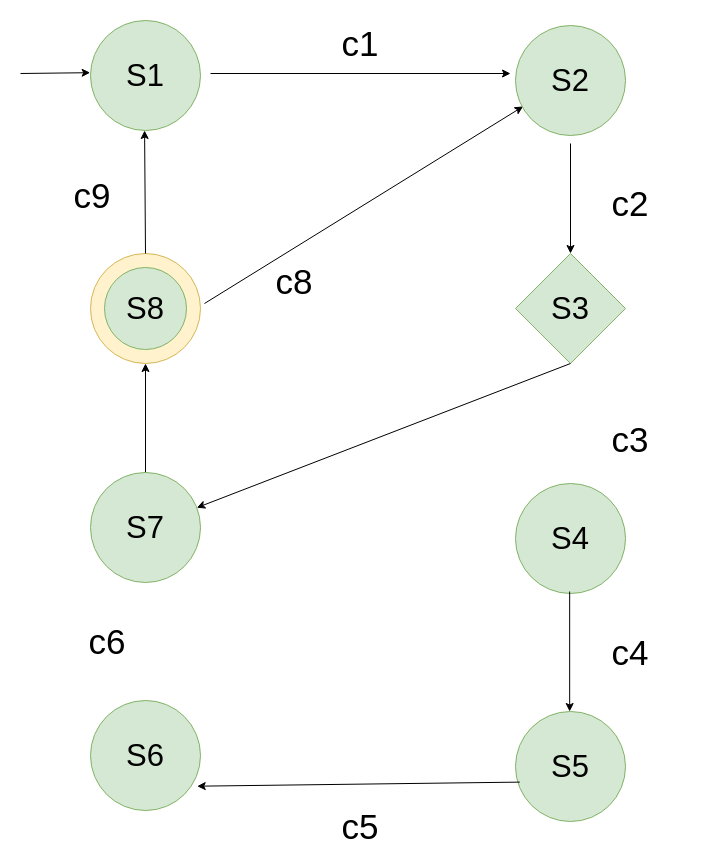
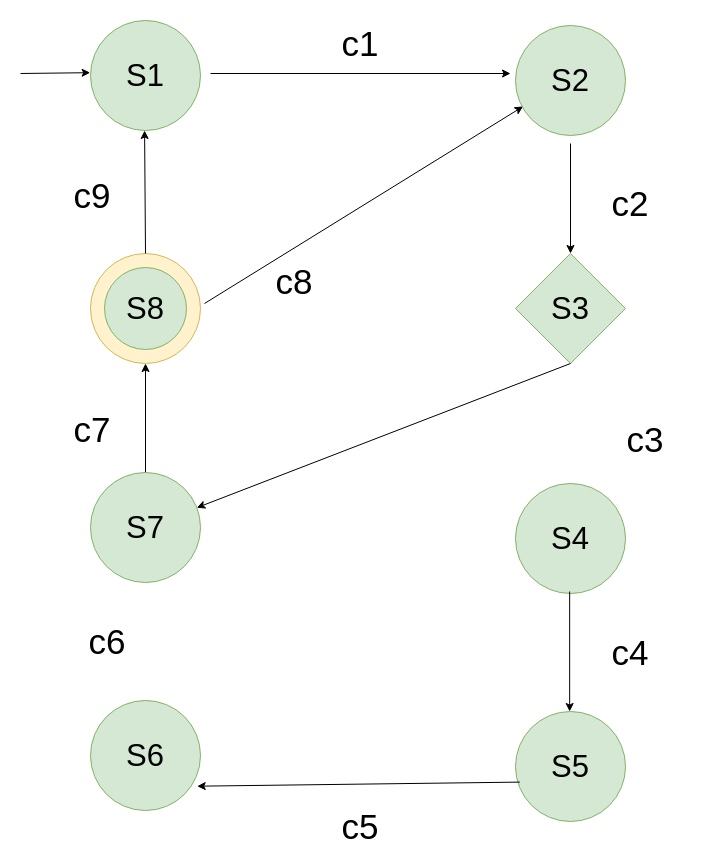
  <mxCell id="0" />
  <mxCell id="1" parent="0" />
  <mxCell id="2" value="" style="endArrow=classic;html=1;rounded=0;entryX=-0.003;entryY=0.447;entryDx=0;entryDy=0;entryPerimeter=0;" parent="1" edge="1"><mxGeometry width="50" height="50" relative="1" as="geometry"><mxPoint x="20" y="73" as="sourcePoint" /><mxPoint x="89.67" y="72.17" as="targetPoint" /></mxGeometry></mxCell>
  <mxCell id="3" value="" style="endArrow=classic;html=1;rounded=0;fontSize=31;" parent="1" edge="1"><mxGeometry width="50" height="50" relative="1" as="geometry"><mxPoint x="210" y="73" as="sourcePoint" /><mxPoint x="510" y="73" as="targetPoint" /></mxGeometry></mxCell>
  <mxCell id="4" value="S3" style="rhombus;whiteSpace=wrap;html=1;aspect=fixed;fontSize=31;fillColor=#d5e8d4;strokeColor=#82b366;" parent="1" vertex="1"><mxGeometry x="515" y="253" width="110" height="110" as="geometry" /></mxCell>
  <mxCell id="5" value="S4" style="ellipse;whiteSpace=wrap;html=1;aspect=fixed;fontSize=31;fillColor=#d5e8d4;strokeColor=#82b366;" parent="1" vertex="1"><mxGeometry x="515" y="483" width="110" height="110" as="geometry" /></mxCell>
  <mxCell id="6" value="" style="endArrow=classic;html=1;rounded=0;exitX=0.5;exitY=1;exitDx=0;exitDy=0;fontSize=31;" parent="1" source="4" target="17" edge="1"><mxGeometry width="50" height="50" relative="1" as="geometry"><mxPoint x="500" y="473" as="sourcePoint" /><mxPoint x="200" y="563" as="targetPoint" /></mxGeometry></mxCell>
  <mxCell id="7" value="" style="endArrow=classic;html=1;rounded=0;entryX=0.5;entryY=0;entryDx=0;entryDy=0;fontSize=31;" parent="1" target="4" edge="1"><mxGeometry width="50" height="50" relative="1" as="geometry"><mxPoint x="570" y="143" as="sourcePoint" /><mxPoint x="570" y="403" as="targetPoint" /></mxGeometry></mxCell>
  <mxCell id="8" value="S8" style="ellipse;whiteSpace=wrap;html=1;aspect=fixed;fontSize=31;fillColor=#fff2cc;strokeColor=#d6b656;" parent="1" vertex="1"><mxGeometry x="90" y="253" width="110" height="110" as="geometry" /></mxCell>
  <mxCell id="9" value="" style="endArrow=classic;html=1;rounded=0;fontSize=31;" parent="1" edge="1"><mxGeometry width="50" height="50" relative="1" as="geometry"><mxPoint x="204" y="303" as="sourcePoint" /><mxPoint x="522.627" y="105.943" as="targetPoint" /></mxGeometry></mxCell>
  <mxCell id="10" value="" style="endArrow=classic;html=1;rounded=0;entryX=0.5;entryY=1;entryDx=0;entryDy=0;fontSize=31;" parent="1" target="8" edge="1"><mxGeometry width="50" height="50" relative="1" as="geometry"><mxPoint x="145" y="473" as="sourcePoint" /><mxPoint x="140" y="383" as="targetPoint" /></mxGeometry></mxCell>
  <mxCell id="11" value="&lt;span style=&quot;font-size: 35px;&quot;&gt;c1&lt;/span&gt;" style="text;strokeColor=none;align=center;fillColor=none;html=1;verticalAlign=middle;whiteSpace=wrap;rounded=0;" parent="1" vertex="1"><mxGeometry x="310" y="23" width="100" height="40" as="geometry" /></mxCell>
  <mxCell id="12" value="&lt;font style=&quot;font-size: 35px;&quot;&gt;c2&lt;/font&gt;" style="text;strokeColor=none;align=center;fillColor=none;html=1;verticalAlign=middle;whiteSpace=wrap;rounded=0;" parent="1" vertex="1"><mxGeometry x="580" y="183" width="100" height="40" as="geometry" /></mxCell>
- <mxCell id="13" value="&lt;font style=&quot;font-size: 35px;&quot;&gt;c3&lt;/font&gt;" style="text;strokeColor=none;align=center;fillColor=none;html=1;verticalAlign=middle;whiteSpace=wrap;rounded=0;" parent="1" vertex="1"><mxGeometry x="580" y="419" width="100" height="40" as="geometry" /></mxCell>
+ <mxCell id="13" value="&lt;font style=&quot;font-size: 35px;&quot;&gt;c3&lt;/font&gt;" style="text;strokeColor=none;align=center;fillColor=none;html=1;verticalAlign=middle;whiteSpace=wrap;rounded=0;" parent="1" vertex="1"><mxGeometry x="595" y="419" width="100" height="40" as="geometry" /></mxCell>
+ <mxCell id="14" value="&lt;font style=&quot;font-size: 35px;&quot;&gt;c7&lt;/font&gt;" style="text;strokeColor=none;align=center;fillColor=none;html=1;verticalAlign=middle;whiteSpace=wrap;rounded=0;" parent="1" vertex="1"><mxGeometry x="42" y="409" width="100" height="40" as="geometry" /></mxCell>
  <mxCell id="15" value="S2" style="ellipse;whiteSpace=wrap;html=1;aspect=fixed;fontSize=31;fillColor=#d5e8d4;strokeColor=#82b366;" vertex="1" parent="1"><mxGeometry x="515" y="25" width="110" height="110" as="geometry" /></mxCell>
  <mxCell id="16" value="S1" style="ellipse;whiteSpace=wrap;html=1;aspect=fixed;fontSize=31;fillColor=#d5e8d4;strokeColor=#82b366;" vertex="1" parent="1"><mxGeometry x="90" y="20" width="110" height="110" as="geometry" /></mxCell>
  <mxCell id="17" value="S7" style="ellipse;whiteSpace=wrap;html=1;aspect=fixed;fontSize=31;fillColor=#d5e8d4;strokeColor=#82b366;" vertex="1" parent="1"><mxGeometry x="90" y="472" width="110" height="110" as="geometry" /></mxCell>
  <mxCell id="18" value="S5" style="ellipse;whiteSpace=wrap;html=1;aspect=fixed;fontSize=31;fillColor=#d5e8d4;strokeColor=#82b366;" vertex="1" parent="1"><mxGeometry x="515" y="711" width="110" height="110" as="geometry" /></mxCell>
  <mxCell id="19" value="" style="endArrow=classic;html=1;rounded=0;exitX=0.039;exitY=0.642;exitDx=0;exitDy=0;entryX=0.97;entryY=0.679;entryDx=0;entryDy=0;entryPerimeter=0;exitPerimeter=0;fontSize=31;" edge="1" parent="1" source="18"><mxGeometry width="50" height="50" relative="1" as="geometry"><mxPoint x="580" y="601" as="sourcePoint" /><mxPoint x="196.7" y="785.69" as="targetPoint" /></mxGeometry></mxCell>
  <mxCell id="20" value="&lt;font style=&quot;font-size: 35px;&quot;&gt;c5&lt;/font&gt;" style="text;strokeColor=none;align=center;fillColor=none;html=1;verticalAlign=middle;whiteSpace=wrap;rounded=0;" vertex="1" parent="1"><mxGeometry x="310" y="806" width="100" height="40" as="geometry" /></mxCell>
  <mxCell id="21" value="S6" style="ellipse;whiteSpace=wrap;html=1;aspect=fixed;fontSize=31;fillColor=#d5e8d4;strokeColor=#82b366;" vertex="1" parent="1"><mxGeometry x="90" y="700" width="110" height="110" as="geometry" /></mxCell>
  <mxCell id="22" value="" style="endArrow=classic;html=1;rounded=0;exitX=0.5;exitY=1;exitDx=0;exitDy=0;entryX=0.5;entryY=0;entryDx=0;entryDy=0;fontSize=31;" edge="1" parent="1"><mxGeometry width="50" height="50" relative="1" as="geometry"><mxPoint x="569.17" y="591" as="sourcePoint" /><mxPoint x="569.17" y="711" as="targetPoint" /></mxGeometry></mxCell>
  <mxCell id="23" value="&lt;font style=&quot;font-size: 35px;&quot;&gt;c4&lt;/font&gt;" style="text;strokeColor=none;align=center;fillColor=none;html=1;verticalAlign=middle;whiteSpace=wrap;rounded=0;" vertex="1" parent="1"><mxGeometry x="580" y="632" width="100" height="40" as="geometry" /></mxCell>
  <mxCell id="24" value="&lt;font style=&quot;font-size: 35px;&quot;&gt;c6&lt;/font&gt;" style="text;strokeColor=none;align=center;fillColor=none;html=1;verticalAlign=middle;whiteSpace=wrap;rounded=0;" vertex="1" parent="1"><mxGeometry x="57" y="621" width="100" height="40" as="geometry" /></mxCell>
  <mxCell id="25" value="&lt;font style=&quot;font-size: 35px;&quot;&gt;c8&lt;/font&gt;" style="text;strokeColor=none;align=center;fillColor=none;html=1;verticalAlign=middle;whiteSpace=wrap;rounded=0;" vertex="1" parent="1"><mxGeometry x="244" y="261" width="100" height="40" as="geometry" /></mxCell>
  <mxCell id="26" value="S8" style="ellipse;whiteSpace=wrap;html=1;aspect=fixed;fontSize=31;fillColor=#d5e8d4;strokeColor=#82b366;" vertex="1" parent="1"><mxGeometry x="104" y="267" width="82" height="82" as="geometry" /></mxCell>
  <mxCell id="27" value="" style="endArrow=classic;html=1;rounded=0;exitX=0.5;exitY=0;exitDx=0;exitDy=0;entryX=0.5;entryY=1;entryDx=0;entryDy=0;fontSize=31;" edge="1" parent="1" source="8"><mxGeometry width="50" height="50" relative="1" as="geometry"><mxPoint x="144.09" y="248" as="sourcePoint" /><mxPoint x="144.09" y="130" as="targetPoint" /></mxGeometry></mxCell>
  <mxCell id="28" value="&lt;font style=&quot;font-size: 35px;&quot;&gt;c9&lt;/font&gt;" style="text;strokeColor=none;align=center;fillColor=none;html=1;verticalAlign=middle;whiteSpace=wrap;rounded=0;" vertex="1" parent="1"><mxGeometry x="42" y="175" width="100" height="40" as="geometry" /></mxCell>
